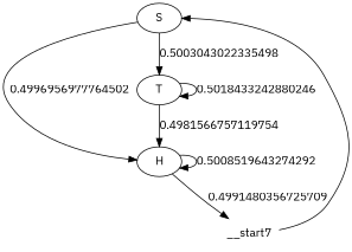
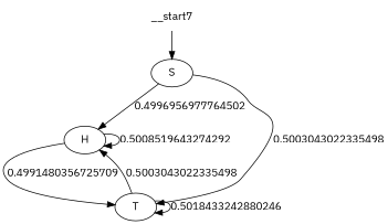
  digraph {
    fontname="IBM Plex Sans"
    node [fontname="IBM Plex Sans"]
    edge [fontname="IBM Plex Sans"]
    n1 [label=S]
    n2 [label=H]
    n3 [label=T]
    n4 [label=__start7 shape=none]
    n1 -> n2 [label=0.4996956977764502]
    n1 -> n3 [label=0.5003043022335498]
    n2 -> n2 [label=0.5008519643274292]
-   n2 -> n4 [label=0.4991480356725709]
-   n3 -> n2 [label=0.4981566757119754]
+   n2 -> n3 [label=0.4991480356725709]
+   n3 -> n2 [label=0.5003043022335498]
    n3 -> n3 [label=0.5018433242880246]
    n4 -> n1
  }
